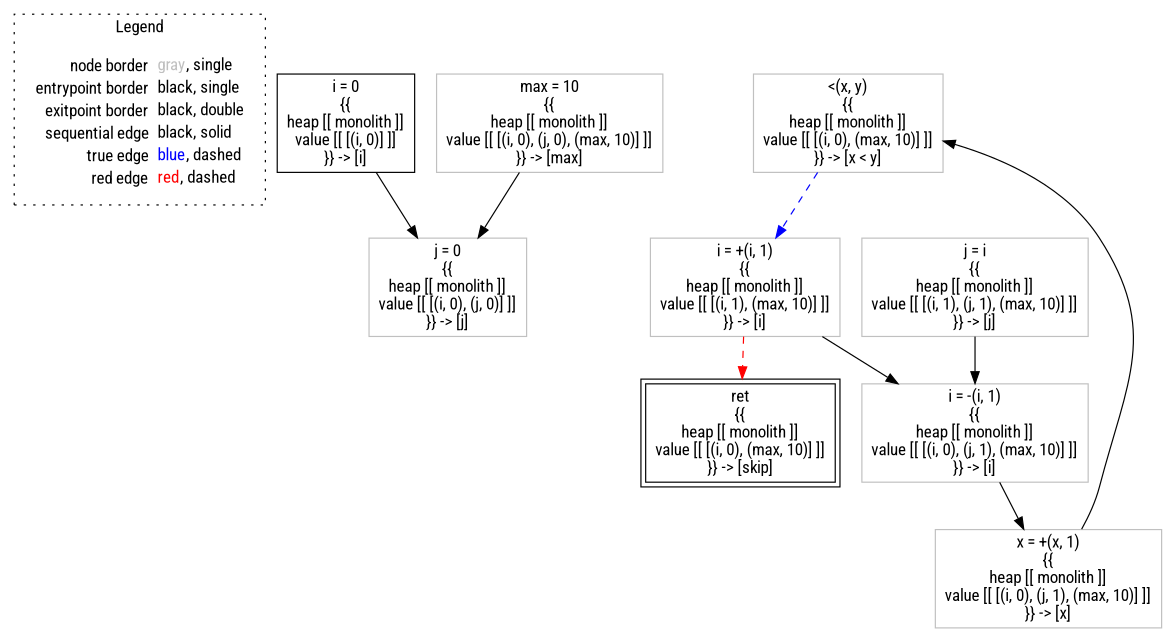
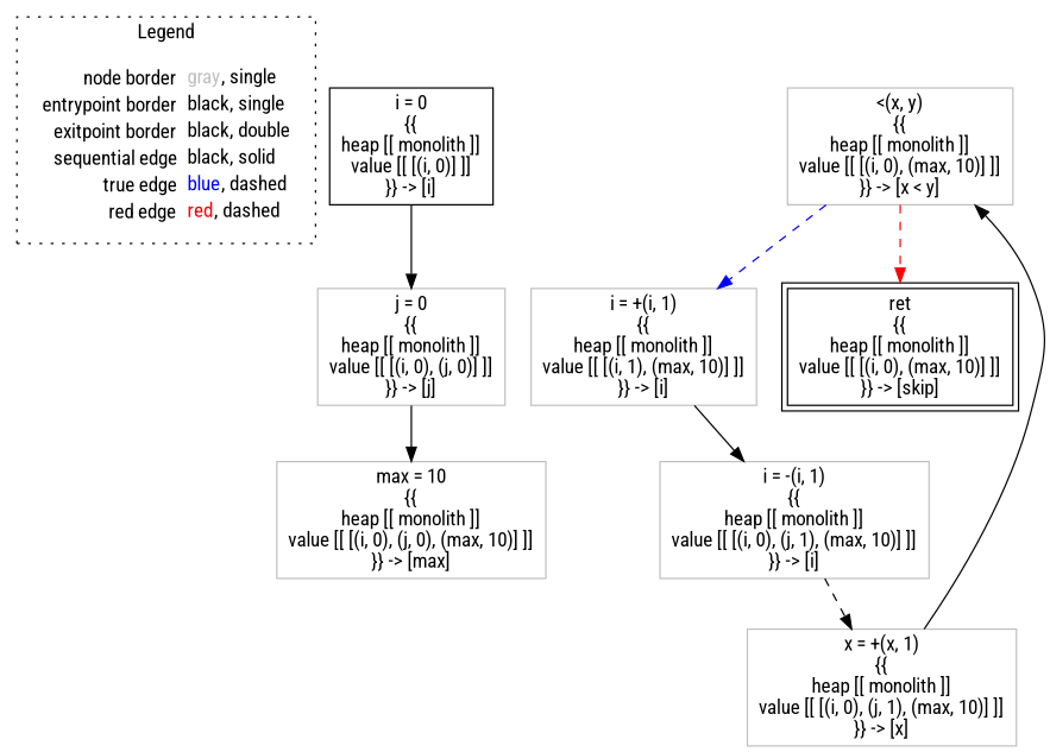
  digraph {
    fontname="Roboto Condensed"
    node [fontname="Roboto Condensed" shape=rect color=gray]
    edge [color=black fontname="Roboto Condensed"]
    n1 [label=<<table border="0" cellpadding="2" cellspacing="0" cellborder="0"><tr><td align="right">node border&nbsp;</td><td align="left"><font color="gray">gray</font>, single</td></tr><tr><td align="right">entrypoint border&nbsp;</td><td align="left"><font color="black">black</font>, single</td></tr><tr><td align="right">exitpoint border&nbsp;</td><td align="left"><font color="black">black</font>, double</td></tr><tr><td align="right">sequential edge&nbsp;</td><td align="left"><font color="black">black</font>, solid</td></tr><tr><td align="right">true edge&nbsp;</td><td align="left"><font color="blue">blue</font>, dashed</td></tr><tr><td align="right">red edge&nbsp;</td><td align="left"><font color="red">red</font>, dashed</td></tr></table>> shape=plaintext color=""]
    n2 [color=black label=<i = 0<BR/>{{<BR/>heap [[ monolith ]]<BR/>value [[ [(i, 0)] ]]<BR/>}} -&gt; [i]>]
    n3 [label=<j = 0<BR/>{{<BR/>heap [[ monolith ]]<BR/>value [[ [(i, 0), (j, 0)] ]]<BR/>}} -&gt; [j]>]
    n4 [label=<max = 10<BR/>{{<BR/>heap [[ monolith ]]<BR/>value [[ [(i, 0), (j, 0), (max, 10)] ]]<BR/>}} -&gt; [max]>]
    n5 [label=<&lt;(x, y)<BR/>{{<BR/>heap [[ monolith ]]<BR/>value [[ [(i, 0), (max, 10)] ]]<BR/>}} -&gt; [x &lt; y]>]
    n6 [label=<i = +(i, 1)<BR/>{{<BR/>heap [[ monolith ]]<BR/>value [[ [(i, 1), (max, 10)] ]]<BR/>}} -&gt; [i]>]
    n7 [color=black label=<ret<BR/>{{<BR/>heap [[ monolith ]]<BR/>value [[ [(i, 0), (max, 10)] ]]<BR/>}} -&gt; [skip]> peripheries=2]
    n8 [label=<i = -(i, 1)<BR/>{{<BR/>heap [[ monolith ]]<BR/>value [[ [(i, 0), (j, 1), (max, 10)] ]]<BR/>}} -&gt; [i]>]
-   n9 [label=<j = i<BR/>{{<BR/>heap [[ monolith ]]<BR/>value [[ [(i, 1), (j, 1), (max, 10)] ]]<BR/>}} -&gt; [j]>]
    n10 [label=<x = +(x, 1)<BR/>{{<BR/>heap [[ monolith ]]<BR/>value [[ [(i, 0), (j, 1), (max, 10)] ]]<BR/>}} -&gt; [x]>]
    subgraph cluster_1 {
      label=Legend
      style=dotted
      n1
    }
    n2 -> n3
-   n4 -> n3
+   n3 -> n4
    n5 -> n6 [color=blue style=dashed]
-   n6 -> n7 [color=red style=dashed]
+   n5 -> n7 [color=red style=dashed]
    n6 -> n8
-   n8 -> n10
-   n9 -> n8
+   n8 -> n10 [style=dashed]
    n10 -> n5
  }
